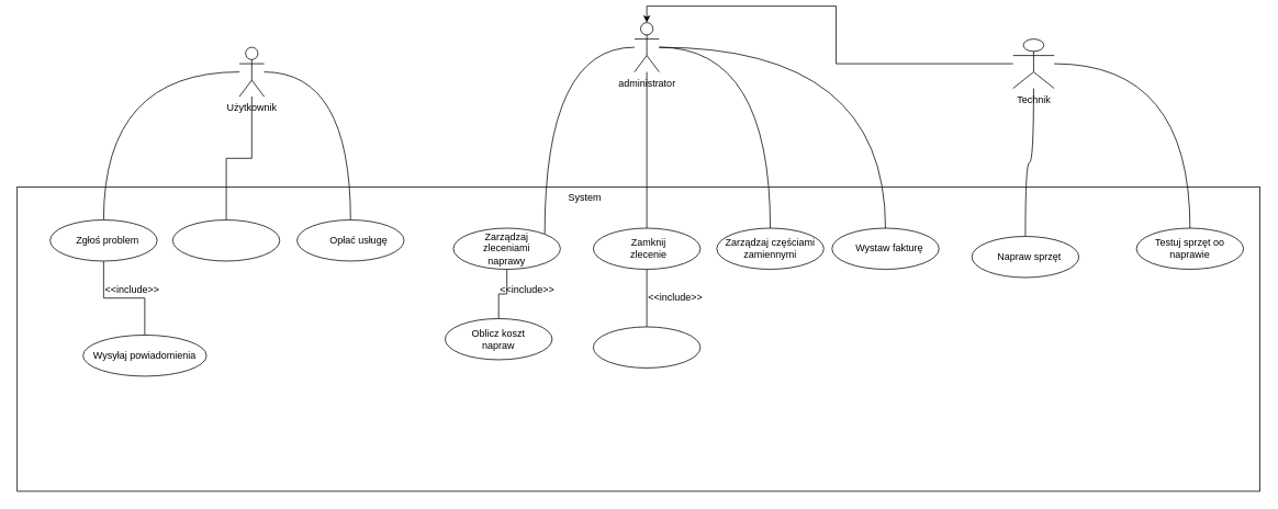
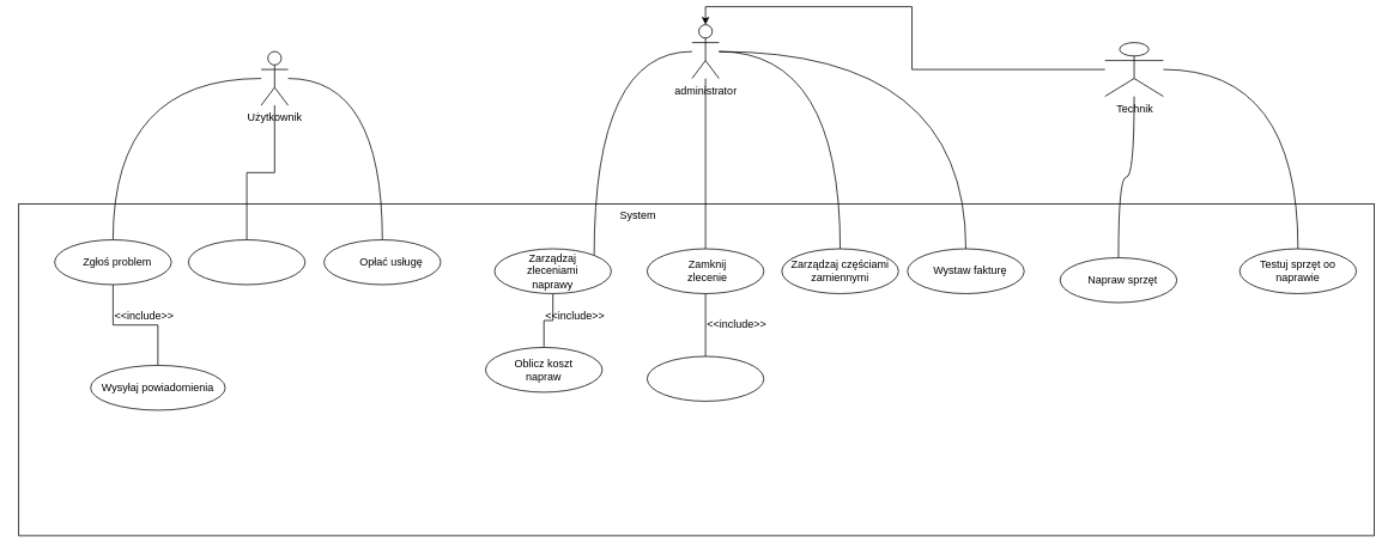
  <mxCell id="0" />
  <mxCell id="1" parent="0" />
  <mxCell id="2" value="" style="rounded=0;whiteSpace=wrap;html=1;" vertex="1" parent="1"><mxGeometry x="20" y="220" width="1510" height="370" as="geometry" /></mxCell>
  <mxCell id="3" value="System&lt;div&gt;&lt;br&gt;&lt;/div&gt;" style="text;html=1;align=center;verticalAlign=middle;whiteSpace=wrap;rounded=0;" vertex="1" parent="1"><mxGeometry x="610" y="230" width="200" height="20" as="geometry" /></mxCell>
  <mxCell id="4" style="edgeStyle=orthogonalEdgeStyle;rounded=0;orthogonalLoop=1;jettySize=auto;html=1;curved=1;endArrow=none;startFill=0;" edge="1" parent="1" source="7" target="18"><mxGeometry relative="1" as="geometry" /></mxCell>
  <mxCell id="5" style="edgeStyle=orthogonalEdgeStyle;rounded=0;orthogonalLoop=1;jettySize=auto;html=1;entryX=0.5;entryY=0;entryDx=0;entryDy=0;endArrow=none;startFill=0;curved=1;" edge="1" parent="1" source="7" target="20"><mxGeometry relative="1" as="geometry" /></mxCell>
  <mxCell id="6" style="edgeStyle=orthogonalEdgeStyle;rounded=0;orthogonalLoop=1;jettySize=auto;html=1;endArrow=none;startFill=0;" edge="1" parent="1" source="7" target="19"><mxGeometry relative="1" as="geometry" /></mxCell>
  <mxCell id="7" value="Użytkownik&lt;div&gt;&lt;br&gt;&lt;/div&gt;" style="shape=umlActor;verticalLabelPosition=bottom;verticalAlign=top;html=1;outlineConnect=0;" vertex="1" parent="1"><mxGeometry x="290" y="50" width="30" height="60" as="geometry" /></mxCell>
  <mxCell id="8" style="edgeStyle=orthogonalEdgeStyle;rounded=0;orthogonalLoop=1;jettySize=auto;html=1;curved=1;endArrow=none;startFill=0;" edge="1" parent="1" source="12" target="28"><mxGeometry relative="1" as="geometry" /></mxCell>
  <mxCell id="9" style="edgeStyle=orthogonalEdgeStyle;rounded=0;orthogonalLoop=1;jettySize=auto;html=1;endArrow=none;startFill=0;" edge="1" parent="1" source="12" target="26"><mxGeometry relative="1" as="geometry" /></mxCell>
  <mxCell id="10" style="edgeStyle=orthogonalEdgeStyle;rounded=0;orthogonalLoop=1;jettySize=auto;html=1;entryX=1;entryY=0;entryDx=0;entryDy=0;curved=1;endArrow=none;startFill=0;" edge="1" parent="1" source="12" target="23"><mxGeometry relative="1" as="geometry" /></mxCell>
  <mxCell id="11" style="edgeStyle=orthogonalEdgeStyle;rounded=0;orthogonalLoop=1;jettySize=auto;html=1;endArrow=none;startFill=0;curved=1;" edge="1" parent="1" source="12" target="31"><mxGeometry relative="1" as="geometry" /></mxCell>
  <mxCell id="12" value="administrator&lt;div&gt;&lt;br&gt;&lt;/div&gt;" style="shape=umlActor;verticalLabelPosition=bottom;verticalAlign=top;html=1;outlineConnect=0;" vertex="1" parent="1"><mxGeometry x="770" y="20" width="30" height="60" as="geometry" /></mxCell>
  <mxCell id="13" style="edgeStyle=orthogonalEdgeStyle;rounded=0;orthogonalLoop=1;jettySize=auto;html=1;entryX=0.5;entryY=0;entryDx=0;entryDy=0;endArrow=none;startFill=0;curved=1;" edge="1" parent="1" source="16" target="30"><mxGeometry relative="1" as="geometry" /></mxCell>
  <mxCell id="14" style="edgeStyle=orthogonalEdgeStyle;rounded=0;orthogonalLoop=1;jettySize=auto;html=1;entryX=0.5;entryY=0;entryDx=0;entryDy=0;endArrow=none;startFill=0;curved=1;" edge="1" parent="1" source="16" target="29"><mxGeometry relative="1" as="geometry" /></mxCell>
  <mxCell id="15" style="edgeStyle=orthogonalEdgeStyle;rounded=0;orthogonalLoop=1;jettySize=auto;html=1;entryX=0.5;entryY=0;entryDx=0;entryDy=0;entryPerimeter=0;" edge="1" parent="1" source="16" target="12"><mxGeometry relative="1" as="geometry" /></mxCell>
- <mxCell id="16" value="Technik" style="shape=umlActor;verticalLabelPosition=bottom;verticalAlign=top;html=1;outlineConnect=0;" vertex="1" parent="1"><mxGeometry x="1230" y="40" width="50" height="60" as="geometry" /></mxCell>
+ <mxCell id="16" value="Technik" style="shape=umlActor;verticalLabelPosition=bottom;verticalAlign=top;html=1;outlineConnect=0;" vertex="1" parent="1"><mxGeometry x="1230" y="40" width="65" height="60" as="geometry" /></mxCell>
  <mxCell id="17" style="edgeStyle=orthogonalEdgeStyle;rounded=0;orthogonalLoop=1;jettySize=auto;html=1;entryX=0.5;entryY=0;entryDx=0;entryDy=0;endArrow=none;startFill=0;" edge="1" parent="1" source="18" target="21"><mxGeometry relative="1" as="geometry" /></mxCell>
  <mxCell id="18" value="" style="ellipse;whiteSpace=wrap;html=1;" vertex="1" parent="1"><mxGeometry x="60" y="260" width="130" height="50" as="geometry" /></mxCell>
  <mxCell id="19" value="" style="ellipse;whiteSpace=wrap;html=1;" vertex="1" parent="1"><mxGeometry x="209" y="260" width="130" height="50" as="geometry" /></mxCell>
  <mxCell id="20" value="" style="ellipse;whiteSpace=wrap;html=1;" vertex="1" parent="1"><mxGeometry x="360" y="260" width="130" height="50" as="geometry" /></mxCell>
  <mxCell id="21" value="" style="ellipse;whiteSpace=wrap;html=1;" vertex="1" parent="1"><mxGeometry x="100" y="400" width="150" height="50" as="geometry" /></mxCell>
  <mxCell id="22" style="edgeStyle=orthogonalEdgeStyle;rounded=0;orthogonalLoop=1;jettySize=auto;html=1;entryX=0.5;entryY=0;entryDx=0;entryDy=0;endArrow=none;startFill=0;" edge="1" parent="1" source="23" target="24"><mxGeometry relative="1" as="geometry" /></mxCell>
  <mxCell id="23" value="" style="ellipse;whiteSpace=wrap;html=1;" vertex="1" parent="1"><mxGeometry x="550" y="270" width="130" height="50" as="geometry" /></mxCell>
  <mxCell id="24" value="" style="ellipse;whiteSpace=wrap;html=1;" vertex="1" parent="1"><mxGeometry x="540" y="380" width="130" height="50" as="geometry" /></mxCell>
  <mxCell id="25" style="edgeStyle=orthogonalEdgeStyle;rounded=0;orthogonalLoop=1;jettySize=auto;html=1;entryX=0.5;entryY=0;entryDx=0;entryDy=0;endArrow=none;startFill=0;" edge="1" parent="1" source="26" target="27"><mxGeometry relative="1" as="geometry" /></mxCell>
  <mxCell id="26" value="" style="ellipse;whiteSpace=wrap;html=1;" vertex="1" parent="1"><mxGeometry x="720" y="270" width="130" height="50" as="geometry" /></mxCell>
  <mxCell id="27" value="" style="ellipse;whiteSpace=wrap;html=1;" vertex="1" parent="1"><mxGeometry x="720" y="390" width="130" height="50" as="geometry" /></mxCell>
  <mxCell id="28" value="" style="ellipse;whiteSpace=wrap;html=1;" vertex="1" parent="1"><mxGeometry x="870" y="270" width="130" height="50" as="geometry" /></mxCell>
  <mxCell id="29" value="" style="ellipse;whiteSpace=wrap;html=1;" vertex="1" parent="1"><mxGeometry x="1380" y="270" width="130" height="50" as="geometry" /></mxCell>
  <mxCell id="30" value="" style="ellipse;whiteSpace=wrap;html=1;" vertex="1" parent="1"><mxGeometry x="1180" y="280" width="130" height="50" as="geometry" /></mxCell>
  <mxCell id="31" value="" style="ellipse;whiteSpace=wrap;html=1;" vertex="1" parent="1"><mxGeometry x="1010" y="270" width="130" height="50" as="geometry" /></mxCell>
  <mxCell id="32" value="&amp;lt;&amp;lt;include&amp;gt;&amp;gt;" style="text;html=1;align=center;verticalAlign=middle;whiteSpace=wrap;rounded=0;" vertex="1" parent="1"><mxGeometry x="130" y="330" width="60" height="30" as="geometry" /></mxCell>
  <mxCell id="33" value="&amp;lt;&amp;lt;include&amp;gt;&amp;gt;" style="text;html=1;align=center;verticalAlign=middle;whiteSpace=wrap;rounded=0;" vertex="1" parent="1"><mxGeometry x="610" y="330" width="60" height="30" as="geometry" /></mxCell>
  <mxCell id="34" value="&amp;lt;&amp;lt;include&amp;gt;&amp;gt;" style="text;html=1;align=center;verticalAlign=middle;whiteSpace=wrap;rounded=0;" vertex="1" parent="1"><mxGeometry x="790" y="340" width="60" height="30" as="geometry" /></mxCell>
  <mxCell id="35" value="Zgłoś problem" style="text;html=1;align=center;verticalAlign=middle;whiteSpace=wrap;rounded=0;" vertex="1" parent="1"><mxGeometry x="80" y="260" width="100" height="50" as="geometry" /></mxCell>
  <mxCell id="36" value="Opłać usługę" style="text;html=1;align=center;verticalAlign=middle;whiteSpace=wrap;rounded=0;" vertex="1" parent="1"><mxGeometry x="380" y="270" width="110" height="30" as="geometry" /></mxCell>
  <mxCell id="37" value="Wysyłaj powiadomienia" style="text;html=1;align=center;verticalAlign=middle;whiteSpace=wrap;rounded=0;" vertex="1" parent="1"><mxGeometry x="110" y="410" width="130" height="30" as="geometry" /></mxCell>
  <mxCell id="38" value="Oblicz koszt napraw" style="text;html=1;align=center;verticalAlign=middle;whiteSpace=wrap;rounded=0;" vertex="1" parent="1"><mxGeometry x="560" y="390" width="90" height="30" as="geometry" /></mxCell>
  <mxCell id="39" value="Zarządzaj zleceniami naprawy" style="text;html=1;align=center;verticalAlign=middle;whiteSpace=wrap;rounded=0;" vertex="1" parent="1"><mxGeometry x="570" y="280" width="90" height="30" as="geometry" /></mxCell>
  <mxCell id="40" value="Zamknij zlecenie" style="text;html=1;align=center;verticalAlign=middle;whiteSpace=wrap;rounded=0;" vertex="1" parent="1"><mxGeometry x="745" y="280" width="85" height="30" as="geometry" /></mxCell>
  <mxCell id="41" value="Zarządzaj częściami zamiennymi" style="text;html=1;align=center;verticalAlign=middle;whiteSpace=wrap;rounded=0;" vertex="1" parent="1"><mxGeometry x="870" y="270" width="130" height="50" as="geometry" /></mxCell>
  <mxCell id="42" value="Wystaw fakturę" style="text;html=1;align=center;verticalAlign=middle;whiteSpace=wrap;rounded=0;" vertex="1" parent="1"><mxGeometry x="1030" y="280" width="100" height="30" as="geometry" /></mxCell>
  <mxCell id="43" value="Napraw sprzęt" style="text;html=1;align=center;verticalAlign=middle;whiteSpace=wrap;rounded=0;" vertex="1" parent="1"><mxGeometry x="1200" y="290" width="100" height="30" as="geometry" /></mxCell>
  <mxCell id="44" value="Testuj sprzęt oo naprawie" style="text;html=1;align=center;verticalAlign=middle;whiteSpace=wrap;rounded=0;" vertex="1" parent="1"><mxGeometry x="1390" y="280" width="110" height="30" as="geometry" /></mxCell>
